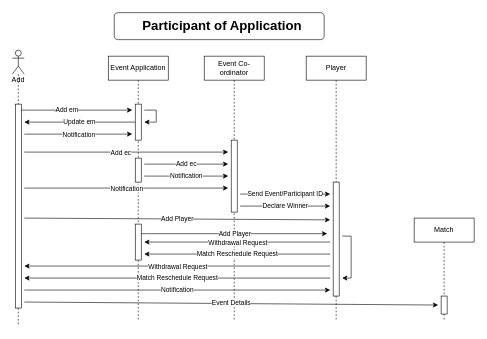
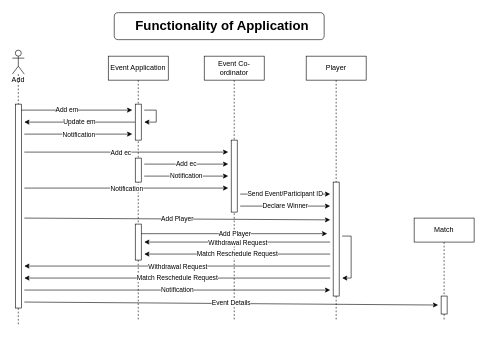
  <mxCell id="0" />
  <mxCell id="1" parent="0" />
  <mxCell id="2" value="Add em" style="endArrow=classic;html=1;rounded=0;" parent="1" source="3" edge="1"><mxGeometry x="-0.155" relative="1" as="geometry"><mxPoint x="80" y="213" as="sourcePoint" /><mxPoint x="220" y="183" as="targetPoint" /><Array as="points"><mxPoint x="130" y="183" /></Array><mxPoint x="1" as="offset" /></mxGeometry></mxCell>
  <mxCell id="3" value="Add" style="shape=umlLifeline;participant=umlActor;perimeter=lifelinePerimeter;whiteSpace=wrap;html=1;container=1;collapsible=0;recursiveResize=0;verticalAlign=top;spacingTop=36;outlineConnect=0;" parent="1" vertex="1"><mxGeometry x="20" y="83" width="20" height="460" as="geometry" /></mxCell>
  <mxCell id="4" value="" style="rounded=0;whiteSpace=wrap;html=1;" parent="3" vertex="1"><mxGeometry x="5" y="90" width="10" height="340" as="geometry" /></mxCell>
  <mxCell id="5" value="Event Co-ordinator" style="shape=umlLifeline;perimeter=lifelinePerimeter;whiteSpace=wrap;html=1;container=1;collapsible=0;recursiveResize=0;outlineConnect=0;" parent="1" vertex="1"><mxGeometry x="340" y="93" width="100" height="440" as="geometry" /></mxCell>
  <mxCell id="6" value="Update em" style="endArrow=classic;html=1;rounded=0;exitX=0;exitY=0.5;exitDx=0;exitDy=0;" parent="5" source="15" edge="1"><mxGeometry relative="1" as="geometry"><mxPoint x="20" y="260" as="sourcePoint" /><mxPoint x="-300" y="110" as="targetPoint" /></mxGeometry></mxCell>
  <mxCell id="7" value="" style="rounded=0;whiteSpace=wrap;html=1;" parent="5" vertex="1"><mxGeometry x="45" y="140" width="10" height="120" as="geometry" /></mxCell>
  <mxCell id="8" value="Match Reschedule Request" style="endArrow=classic;html=1;rounded=0;" parent="5" edge="1"><mxGeometry relative="1" as="geometry"><mxPoint x="210" y="330" as="sourcePoint" /><mxPoint x="-100" y="330" as="targetPoint" /></mxGeometry></mxCell>
  <mxCell id="9" value="Match" style="shape=umlLifeline;perimeter=lifelinePerimeter;whiteSpace=wrap;html=1;container=1;collapsible=0;recursiveResize=0;outlineConnect=0;" parent="1" vertex="1"><mxGeometry x="690" y="363" width="100" height="170" as="geometry" /></mxCell>
  <mxCell id="10" value="" style="rounded=0;whiteSpace=wrap;html=1;" parent="9" vertex="1"><mxGeometry x="45" y="130" width="10" height="30" as="geometry" /></mxCell>
  <mxCell id="11" value="Player" style="shape=umlLifeline;perimeter=lifelinePerimeter;whiteSpace=wrap;html=1;container=1;collapsible=0;recursiveResize=0;outlineConnect=0;" parent="1" vertex="1"><mxGeometry x="510" y="93" width="100" height="440" as="geometry" /></mxCell>
  <mxCell id="12" value="" style="rounded=0;whiteSpace=wrap;html=1;" parent="11" vertex="1"><mxGeometry x="45" y="210" width="10" height="190" as="geometry" /></mxCell>
  <mxCell id="13" value="" style="endArrow=classic;html=1;rounded=0;" parent="11" edge="1"><mxGeometry width="50" height="50" relative="1" as="geometry"><mxPoint x="60" y="300" as="sourcePoint" /><mxPoint x="60" y="370" as="targetPoint" /><Array as="points"><mxPoint x="75" y="300" /><mxPoint x="75" y="370" /></Array></mxGeometry></mxCell>
  <mxCell id="14" value="Event Application" style="shape=umlLifeline;perimeter=lifelinePerimeter;whiteSpace=wrap;html=1;container=1;collapsible=0;recursiveResize=0;outlineConnect=0;" parent="1" vertex="1"><mxGeometry x="180" y="93" width="100" height="440" as="geometry" /></mxCell>
  <mxCell id="15" value="" style="rounded=0;whiteSpace=wrap;html=1;" parent="14" vertex="1"><mxGeometry x="45" y="80" width="10" height="60" as="geometry" /></mxCell>
  <mxCell id="16" value="" style="rounded=0;whiteSpace=wrap;html=1;" parent="14" vertex="1"><mxGeometry x="45" y="170" width="10" height="40" as="geometry" /></mxCell>
  <mxCell id="17" value="" style="endArrow=classic;html=1;rounded=0;" parent="14" edge="1"><mxGeometry relative="1" as="geometry"><mxPoint x="370" y="350" as="sourcePoint" /><mxPoint x="-140" y="350" as="targetPoint" /></mxGeometry></mxCell>
  <mxCell id="18" value="Withdrawal Request" style="edgeLabel;resizable=0;html=1;align=center;verticalAlign=middle;" parent="17" connectable="0" vertex="1"><mxGeometry relative="1" as="geometry" /></mxCell>
  <mxCell id="19" value="" style="endArrow=classic;html=1;rounded=0;" parent="1" edge="1"><mxGeometry width="50" height="50" relative="1" as="geometry"><mxPoint x="240" y="183" as="sourcePoint" /><mxPoint x="240" y="203" as="targetPoint" /><Array as="points"><mxPoint x="260" y="183" /><mxPoint x="260" y="203" /></Array></mxGeometry></mxCell>
  <mxCell id="20" value="" style="endArrow=classic;html=1;rounded=0;" parent="1" edge="1"><mxGeometry relative="1" as="geometry"><mxPoint x="40" y="223" as="sourcePoint" /><mxPoint x="220" y="223" as="targetPoint" /></mxGeometry></mxCell>
  <mxCell id="21" value="Notification" style="edgeLabel;resizable=0;html=1;align=center;verticalAlign=middle;" parent="20" connectable="0" vertex="1"><mxGeometry relative="1" as="geometry" /></mxCell>
  <mxCell id="22" value="" style="endArrow=classic;html=1;rounded=0;" parent="1" edge="1"><mxGeometry relative="1" as="geometry"><mxPoint x="40" y="253" as="sourcePoint" /><mxPoint x="380" y="253" as="targetPoint" /></mxGeometry></mxCell>
  <mxCell id="23" value="Add ec" style="edgeLabel;resizable=0;html=1;align=center;verticalAlign=middle;" parent="22" connectable="0" vertex="1"><mxGeometry relative="1" as="geometry"><mxPoint x="-10" as="offset" /></mxGeometry></mxCell>
  <mxCell id="24" value="Add ec" style="endArrow=classic;html=1;rounded=0;" parent="1" edge="1"><mxGeometry relative="1" as="geometry"><mxPoint x="240" y="273" as="sourcePoint" /><mxPoint x="380" y="273" as="targetPoint" /></mxGeometry></mxCell>
  <mxCell id="25" value="Notification" style="endArrow=classic;html=1;rounded=0;" parent="1" edge="1"><mxGeometry relative="1" as="geometry"><mxPoint x="240" y="293" as="sourcePoint" /><mxPoint x="380" y="293" as="targetPoint" /></mxGeometry></mxCell>
  <mxCell id="26" value="Send Event/Participant ID" style="endArrow=classic;html=1;rounded=0;" parent="1" edge="1"><mxGeometry relative="1" as="geometry"><mxPoint x="400" y="323" as="sourcePoint" /><mxPoint x="550" y="323" as="targetPoint" /></mxGeometry></mxCell>
  <mxCell id="27" value="" style="endArrow=classic;html=1;rounded=0;" parent="1" edge="1"><mxGeometry relative="1" as="geometry"><mxPoint x="40" y="363" as="sourcePoint" /><mxPoint x="550" y="366" as="targetPoint" /></mxGeometry></mxCell>
  <mxCell id="28" value="Add Player" style="edgeLabel;resizable=0;html=1;align=center;verticalAlign=middle;" parent="27" connectable="0" vertex="1"><mxGeometry relative="1" as="geometry" /></mxCell>
  <mxCell id="29" value="" style="endArrow=classic;html=1;rounded=0;" parent="1" edge="1"><mxGeometry relative="1" as="geometry"><mxPoint x="40" y="313" as="sourcePoint" /><mxPoint x="380" y="313" as="targetPoint" /></mxGeometry></mxCell>
  <mxCell id="30" value="Notification" style="edgeLabel;resizable=0;html=1;align=center;verticalAlign=middle;" parent="29" connectable="0" vertex="1"><mxGeometry relative="1" as="geometry" /></mxCell>
  <mxCell id="31" value="" style="endArrow=classic;html=1;rounded=0;" parent="1" edge="1"><mxGeometry relative="1" as="geometry"><mxPoint x="550" y="403" as="sourcePoint" /><mxPoint x="240" y="403" as="targetPoint" /></mxGeometry></mxCell>
  <mxCell id="32" value="Withdrawal Request" style="edgeLabel;resizable=0;html=1;align=center;verticalAlign=middle;" parent="31" connectable="0" vertex="1"><mxGeometry relative="1" as="geometry" /></mxCell>
  <mxCell id="33" value="" style="rounded=0;whiteSpace=wrap;html=1;" parent="1" vertex="1"><mxGeometry x="225" y="373" width="10" height="60" as="geometry" /></mxCell>
  <mxCell id="34" value="Declare Winner" style="endArrow=classic;html=1;rounded=0;" parent="1" edge="1"><mxGeometry relative="1" as="geometry"><mxPoint x="400" y="343" as="sourcePoint" /><mxPoint x="550" y="343" as="targetPoint" /></mxGeometry></mxCell>
  <mxCell id="35" value="" style="endArrow=classic;html=1;rounded=0;" parent="1" edge="1"><mxGeometry relative="1" as="geometry"><mxPoint x="235" y="389" as="sourcePoint" /><mxPoint x="545" y="389" as="targetPoint" /></mxGeometry></mxCell>
  <mxCell id="36" value="Add Player" style="edgeLabel;resizable=0;html=1;align=center;verticalAlign=middle;" parent="35" connectable="0" vertex="1"><mxGeometry relative="1" as="geometry" /></mxCell>
  <mxCell id="37" value="Match Reschedule Request" style="endArrow=classic;html=1;rounded=0;" parent="1" edge="1"><mxGeometry relative="1" as="geometry"><mxPoint x="550" y="463" as="sourcePoint" /><mxPoint x="40" y="463" as="targetPoint" /></mxGeometry></mxCell>
  <mxCell id="38" value="Notification" style="endArrow=classic;html=1;rounded=0;" parent="1" edge="1"><mxGeometry relative="1" as="geometry"><mxPoint x="40" y="483" as="sourcePoint" /><mxPoint x="550" y="483" as="targetPoint" /></mxGeometry></mxCell>
  <mxCell id="39" value="Event Details" style="endArrow=classic;html=1;rounded=0;" parent="1" edge="1"><mxGeometry relative="1" as="geometry"><mxPoint x="40" y="503" as="sourcePoint" /><mxPoint x="730" y="508" as="targetPoint" /></mxGeometry></mxCell>
  <mxCell id="40" value="" style="rounded=1;whiteSpace=wrap;html=1;fontSize=22;" vertex="1" parent="1"><mxGeometry x="190" y="20.5" width="350" height="45" as="geometry" /></mxCell>
- <mxCell id="41" value="Participant of Application" style="text;html=1;strokeColor=none;fillColor=none;align=center;verticalAlign=middle;whiteSpace=wrap;rounded=0;fontSize=22;fontStyle=1" vertex="1" parent="1"><mxGeometry x="170" y="28" width="400" height="30" as="geometry" /></mxCell>
+ <mxCell id="41" value="Functionality of Application" style="text;html=1;strokeColor=none;fillColor=none;align=center;verticalAlign=middle;whiteSpace=wrap;rounded=0;fontSize=22;fontStyle=1" vertex="1" parent="1"><mxGeometry x="170" y="28" width="400" height="30" as="geometry" /></mxCell>
